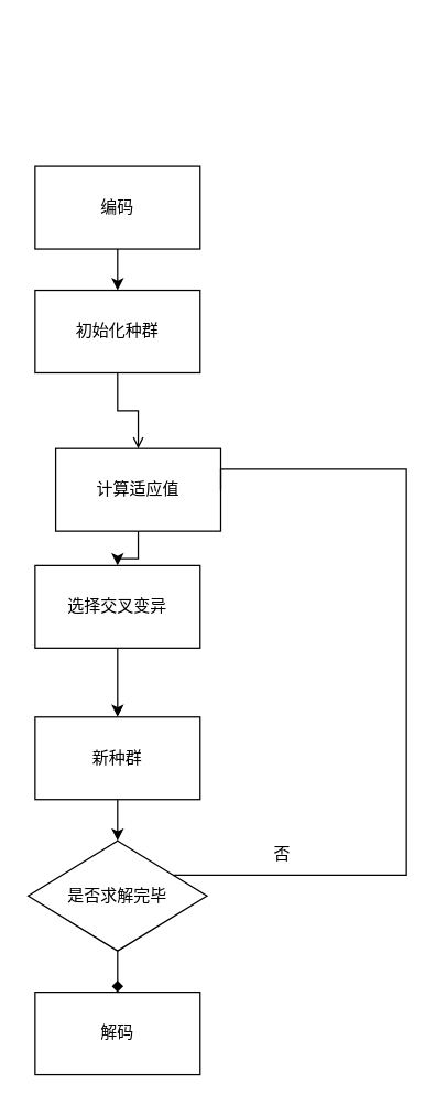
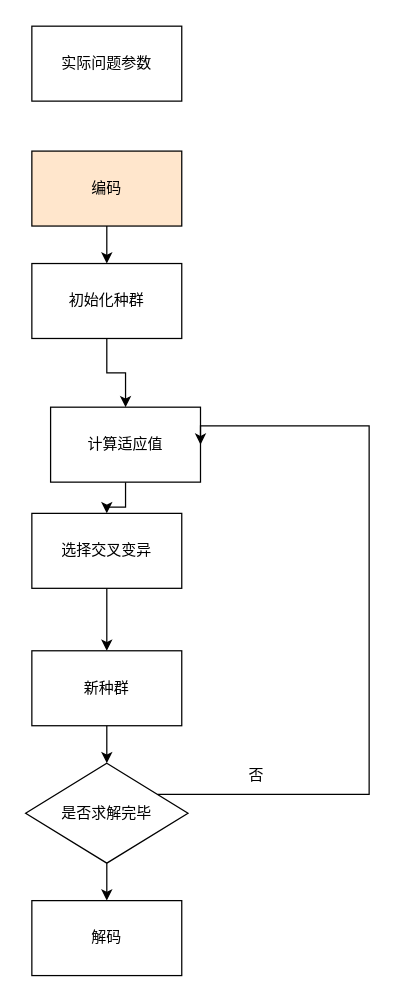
  <mxCell id="0" />
  <mxCell id="1" parent="0" />
- <mxCell id="3" style="edgeStyle=orthogonalEdgeStyle;rounded=0;orthogonalLoop=1;jettySize=auto;html=1;entryX=0.5;entryY=0;entryDx=0;entryDy=0;strokeColor=#000000;fillColor=#FF0000;endArrow=open;" edge="1" parent="1" source="4" target="8"><mxGeometry relative="1" as="geometry" /></mxCell>
+ <mxCell id="2" value="实际问题参数" style="rounded=0;whiteSpace=wrap;html=1;strokeColor=#000000;" vertex="1" parent="1"><mxGeometry x="25" y="20" width="120" height="60" as="geometry" /></mxCell>
+ <mxCell id="3" style="edgeStyle=orthogonalEdgeStyle;rounded=0;orthogonalLoop=1;jettySize=auto;html=1;entryX=0.5;entryY=0;entryDx=0;entryDy=0;strokeColor=#000000;fillColor=#FF0000;" edge="1" parent="1" source="4" target="8"><mxGeometry relative="1" as="geometry" /></mxCell>
  <mxCell id="4" value="初始化种群" style="rounded=0;whiteSpace=wrap;html=1;strokeColor=#000000;" vertex="1" parent="1"><mxGeometry x="25" y="210" width="120" height="60" as="geometry" /></mxCell>
  <mxCell id="5" style="edgeStyle=orthogonalEdgeStyle;rounded=0;orthogonalLoop=1;jettySize=auto;html=1;exitX=0.5;exitY=1;exitDx=0;exitDy=0;entryX=0.5;entryY=0;entryDx=0;entryDy=0;strokeColor=#000000;fillColor=#FF0000;" edge="1" parent="1" source="6" target="4"><mxGeometry relative="1" as="geometry" /></mxCell>
- <mxCell id="6" value="编码" style="rounded=0;whiteSpace=wrap;html=1;strokeColor=#000000;" vertex="1" parent="1"><mxGeometry x="25" y="120" width="120" height="60" as="geometry" /></mxCell>
+ <mxCell id="6" value="编码" style="rounded=0;whiteSpace=wrap;html=1;strokeColor=#000000;fillColor=#ffe6cc;" vertex="1" parent="1"><mxGeometry x="25" y="120" width="120" height="60" as="geometry" /></mxCell>
  <mxCell id="7" style="edgeStyle=orthogonalEdgeStyle;rounded=0;orthogonalLoop=1;jettySize=auto;html=1;entryX=0.5;entryY=0;entryDx=0;entryDy=0;strokeColor=#000000;fillColor=#FF0000;" edge="1" parent="1" source="8" target="10"><mxGeometry relative="1" as="geometry" /></mxCell>
  <mxCell id="8" value="计算适应值&lt;br&gt;" style="rounded=0;whiteSpace=wrap;html=1;strokeColor=#000000;" vertex="1" parent="1"><mxGeometry x="40" y="325" width="120" height="60" as="geometry" /></mxCell>
  <mxCell id="9" style="edgeStyle=orthogonalEdgeStyle;rounded=0;orthogonalLoop=1;jettySize=auto;html=1;entryX=0.5;entryY=0;entryDx=0;entryDy=0;strokeColor=#000000;fillColor=#FF0000;" edge="1" parent="1" source="10" target="12"><mxGeometry relative="1" as="geometry" /></mxCell>
  <mxCell id="10" value="选择交叉变异" style="rounded=0;whiteSpace=wrap;html=1;strokeColor=#000000;" vertex="1" parent="1"><mxGeometry x="25" y="410" width="120" height="60" as="geometry" /></mxCell>
  <mxCell id="11" style="edgeStyle=orthogonalEdgeStyle;rounded=0;orthogonalLoop=1;jettySize=auto;html=1;exitX=0.5;exitY=1;exitDx=0;exitDy=0;entryX=0.5;entryY=0;entryDx=0;entryDy=0;strokeColor=#000000;fillColor=#FF0000;" edge="1" parent="1" source="12" target="16"><mxGeometry relative="1" as="geometry" /></mxCell>
  <mxCell id="12" value="新种群" style="rounded=0;whiteSpace=wrap;html=1;strokeColor=#000000;" vertex="1" parent="1"><mxGeometry x="25" y="520" width="120" height="60" as="geometry" /></mxCell>
  <mxCell id="13" value="解码" style="rounded=0;whiteSpace=wrap;html=1;strokeColor=#000000;" vertex="1" parent="1"><mxGeometry x="25" y="720" width="120" height="60" as="geometry" /></mxCell>
- <mxCell id="14" style="edgeStyle=orthogonalEdgeStyle;rounded=0;orthogonalLoop=1;jettySize=auto;html=1;entryX=1;entryY=0.5;entryDx=0;entryDy=0;strokeColor=#000000;fillColor=#FF0000;endArrow=none;" edge="1" parent="1" source="16" target="8"><mxGeometry relative="1" as="geometry"><Array as="points"><mxPoint x="295" y="635" /><mxPoint x="295" y="340" /></Array></mxGeometry></mxCell>
- <mxCell id="15" style="edgeStyle=orthogonalEdgeStyle;rounded=0;orthogonalLoop=1;jettySize=auto;html=1;exitX=0.5;exitY=1;exitDx=0;exitDy=0;entryX=0.5;entryY=0;entryDx=0;entryDy=0;strokeColor=#000000;fillColor=#FF0000;endArrow=diamond;" edge="1" parent="1" source="16" target="13"><mxGeometry relative="1" as="geometry" /></mxCell>
+ <mxCell id="14" style="edgeStyle=orthogonalEdgeStyle;rounded=0;orthogonalLoop=1;jettySize=auto;html=1;entryX=1;entryY=0.5;entryDx=0;entryDy=0;strokeColor=#000000;fillColor=#FF0000;" edge="1" parent="1" source="16" target="8"><mxGeometry relative="1" as="geometry"><Array as="points"><mxPoint x="295" y="635" /><mxPoint x="295" y="340" /></Array></mxGeometry></mxCell>
+ <mxCell id="15" style="edgeStyle=orthogonalEdgeStyle;rounded=0;orthogonalLoop=1;jettySize=auto;html=1;exitX=0.5;exitY=1;exitDx=0;exitDy=0;entryX=0.5;entryY=0;entryDx=0;entryDy=0;strokeColor=#000000;fillColor=#FF0000;" edge="1" parent="1" source="16" target="13"><mxGeometry relative="1" as="geometry" /></mxCell>
  <mxCell id="16" value="是否求解完毕" style="rhombus;whiteSpace=wrap;html=1;strokeColor=#000000;" vertex="1" parent="1"><mxGeometry x="20" y="610" width="130" height="80" as="geometry" /></mxCell>
  <mxCell id="17" value="否" style="text;html=1;strokeColor=none;fillColor=none;align=center;verticalAlign=middle;whiteSpace=wrap;rounded=0;" vertex="1" parent="1"><mxGeometry x="185" y="610" width="40" height="20" as="geometry" /></mxCell>
